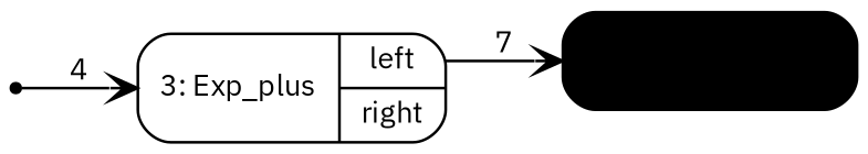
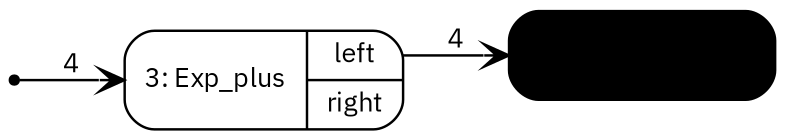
  digraph {
    rankdir=LR
    fontname="IBM Plex Sans"
    node [fontsize=11 ranksep=0 shape=Mrecord style=filled fontname="IBM Plex Sans"]
    edge [arrowhead=vee color=black fontsize=11 weight=2 fontname="IBM Plex Sans"]
    n1 [fillcolor=black label="{0: Root_root|{<root> root}}" shape=point]
    n2 [fillcolor=white label="{3: Exp_plus|{<left> left|<right> right}}"]
    n3 [fillcolor="##ddffdd" label="{6: Exp_num(2)|{}}"]
    subgraph sub_1 {
      rank=min
      n1
    }
    n1 -> n2 [label=4 tailport=root]
-   n2 -> n3 [label=7 tailport=left]
+   n2 -> n3 [label=4 tailport=left]
  }
